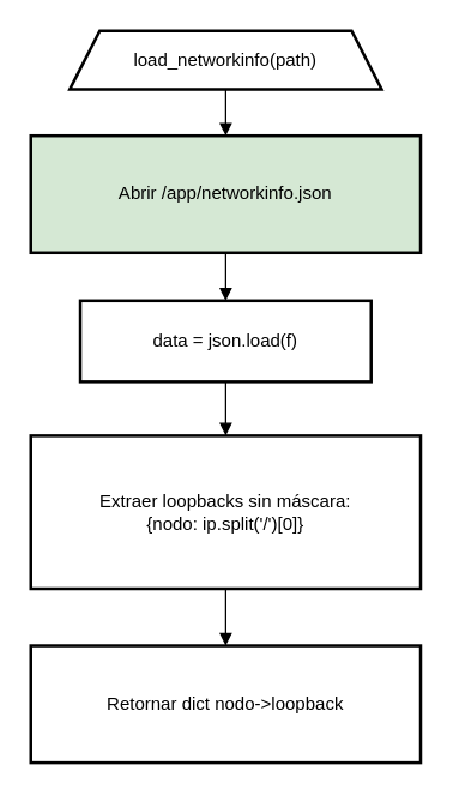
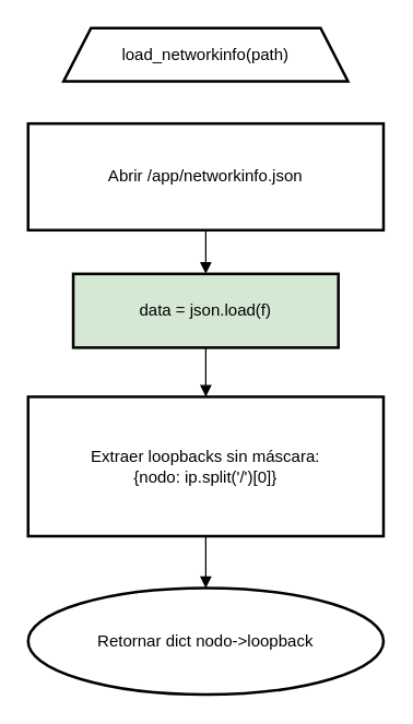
  <mxCell id="0" />
  <mxCell id="1" parent="0" />
  <mxCell id="2" value="load_networkinfo(path)" style="shape=trapezoid;perimeter=trapezoidPerimeter;fixedSize=1;strokeWidth=2;whiteSpace=wrap;" vertex="1" parent="1"><mxGeometry x="46" y="20" width="208" height="39" as="geometry" /></mxCell>
- <mxCell id="3" value="Abrir /app/networkinfo.json" style="whiteSpace=wrap;strokeWidth=2;fillColor=#d5e8d4;" vertex="1" parent="1"><mxGeometry x="20" y="90" width="260" height="78" as="geometry" /></mxCell>
- <mxCell id="4" value="data = json.load(f)" style="whiteSpace=wrap;strokeWidth=2;" vertex="1" parent="1"><mxGeometry x="53" y="200" width="194" height="54" as="geometry" /></mxCell>
+ <mxCell id="3" value="Abrir /app/networkinfo.json" style="whiteSpace=wrap;strokeWidth=2;" vertex="1" parent="1"><mxGeometry x="20" y="90" width="260" height="78" as="geometry" /></mxCell>
+ <mxCell id="4" value="data = json.load(f)" style="whiteSpace=wrap;strokeWidth=2;fillColor=#d5e8d4;" vertex="1" parent="1"><mxGeometry x="53" y="200" width="194" height="54" as="geometry" /></mxCell>
  <mxCell id="5" value="Extraer loopbacks sin máscara:&#10;        {nodo: ip.split('/')[0]}" style="whiteSpace=wrap;strokeWidth=2;" vertex="1" parent="1"><mxGeometry x="20" y="290" width="260" height="102" as="geometry" /></mxCell>
- <mxCell id="6" value="Retornar dict nodo-&gt;loopback" style="whiteSpace=wrap;strokeWidth=2;" vertex="1" parent="1"><mxGeometry x="20" y="430" width="260" height="78" as="geometry" /></mxCell>
- <mxCell id="7" value="" style="curved=1;startArrow=none;endArrow=block;entryX=0.5;entryY=-0.01;rounded=0;exitX=0.5;exitY=1;exitDx=0;exitDy=0;" edge="1" parent="1" source="2" target="3"><mxGeometry relative="1" as="geometry"><Array as="points" /><mxPoint x="150" y="50" as="sourcePoint" /></mxGeometry></mxCell>
+ <mxCell id="6" value="Retornar dict nodo-&gt;loopback" style="ellipse;whiteSpace=wrap;strokeWidth=2;" vertex="1" parent="1"><mxGeometry x="20" y="430" width="260" height="78" as="geometry" /></mxCell>
  <mxCell id="8" value="" style="curved=1;startArrow=none;endArrow=block;exitX=0.5;exitY=0.99;entryX=0.5;entryY=-0.01;rounded=0;" edge="1" parent="1" source="3" target="4"><mxGeometry relative="1" as="geometry"><Array as="points" /></mxGeometry></mxCell>
  <mxCell id="9" value="" style="curved=1;startArrow=none;endArrow=block;exitX=0.5;exitY=0.99;entryX=0.5;entryY=0;rounded=0;" edge="1" parent="1" source="4" target="5"><mxGeometry relative="1" as="geometry"><Array as="points" /></mxGeometry></mxCell>
  <mxCell id="10" value="" style="curved=1;startArrow=none;endArrow=block;exitX=0.5;exitY=1;entryX=0.5;entryY=-0.01;rounded=0;" edge="1" parent="1" source="5" target="6"><mxGeometry relative="1" as="geometry"><Array as="points" /></mxGeometry></mxCell>
